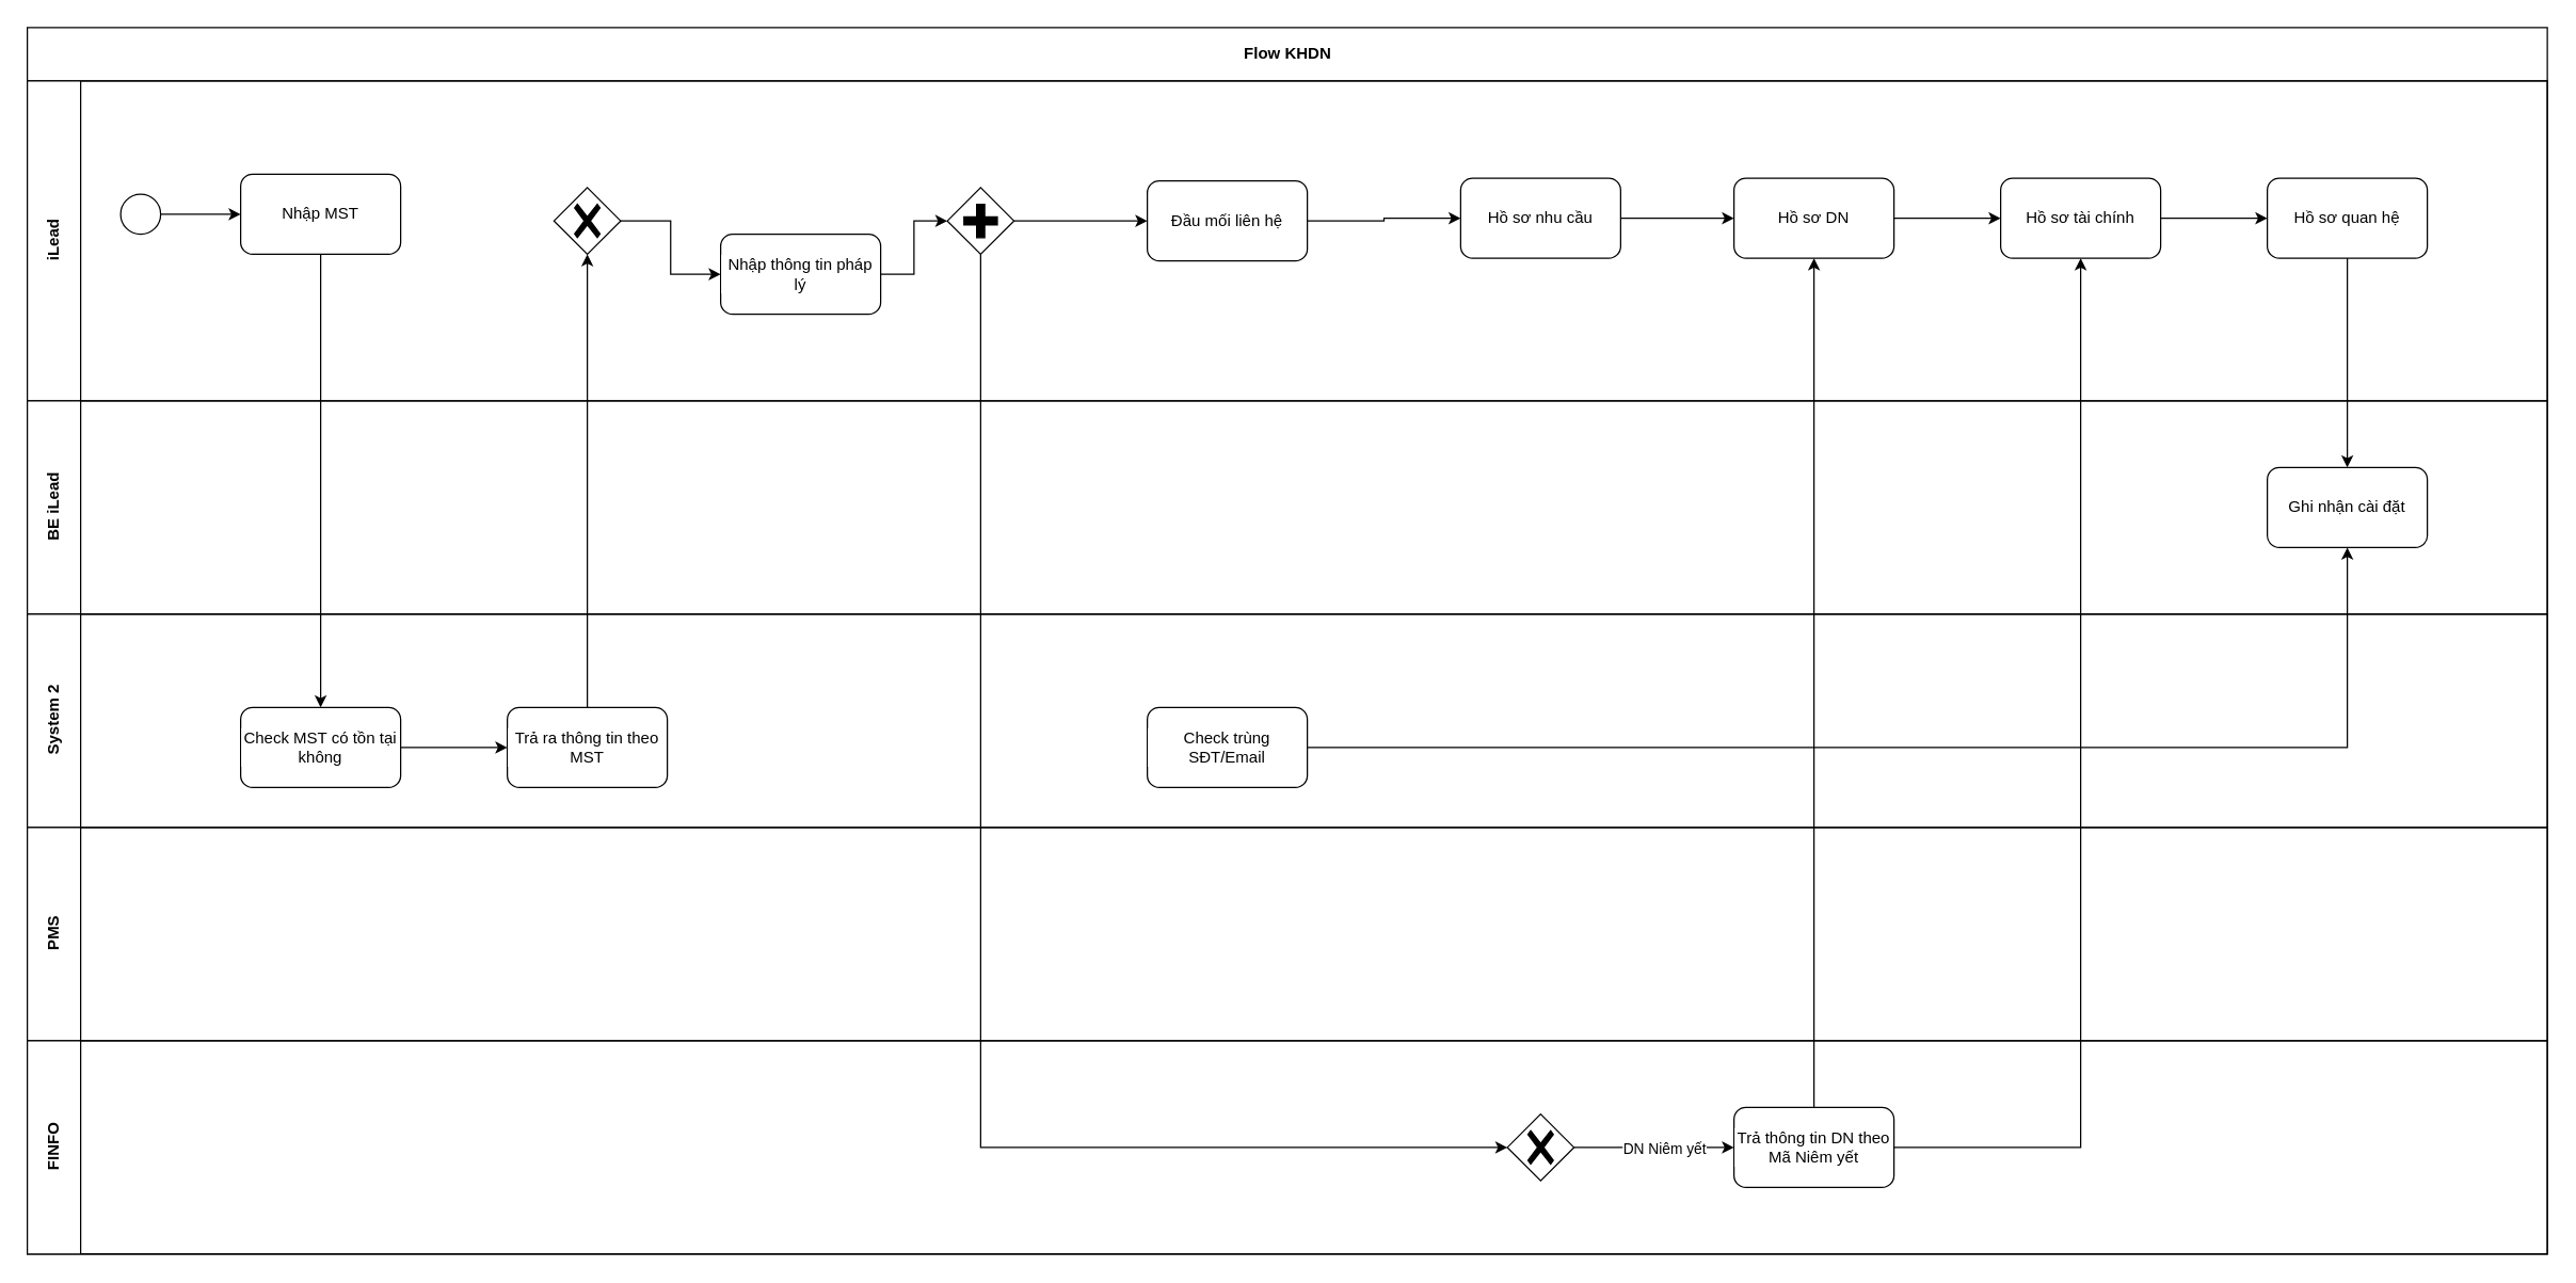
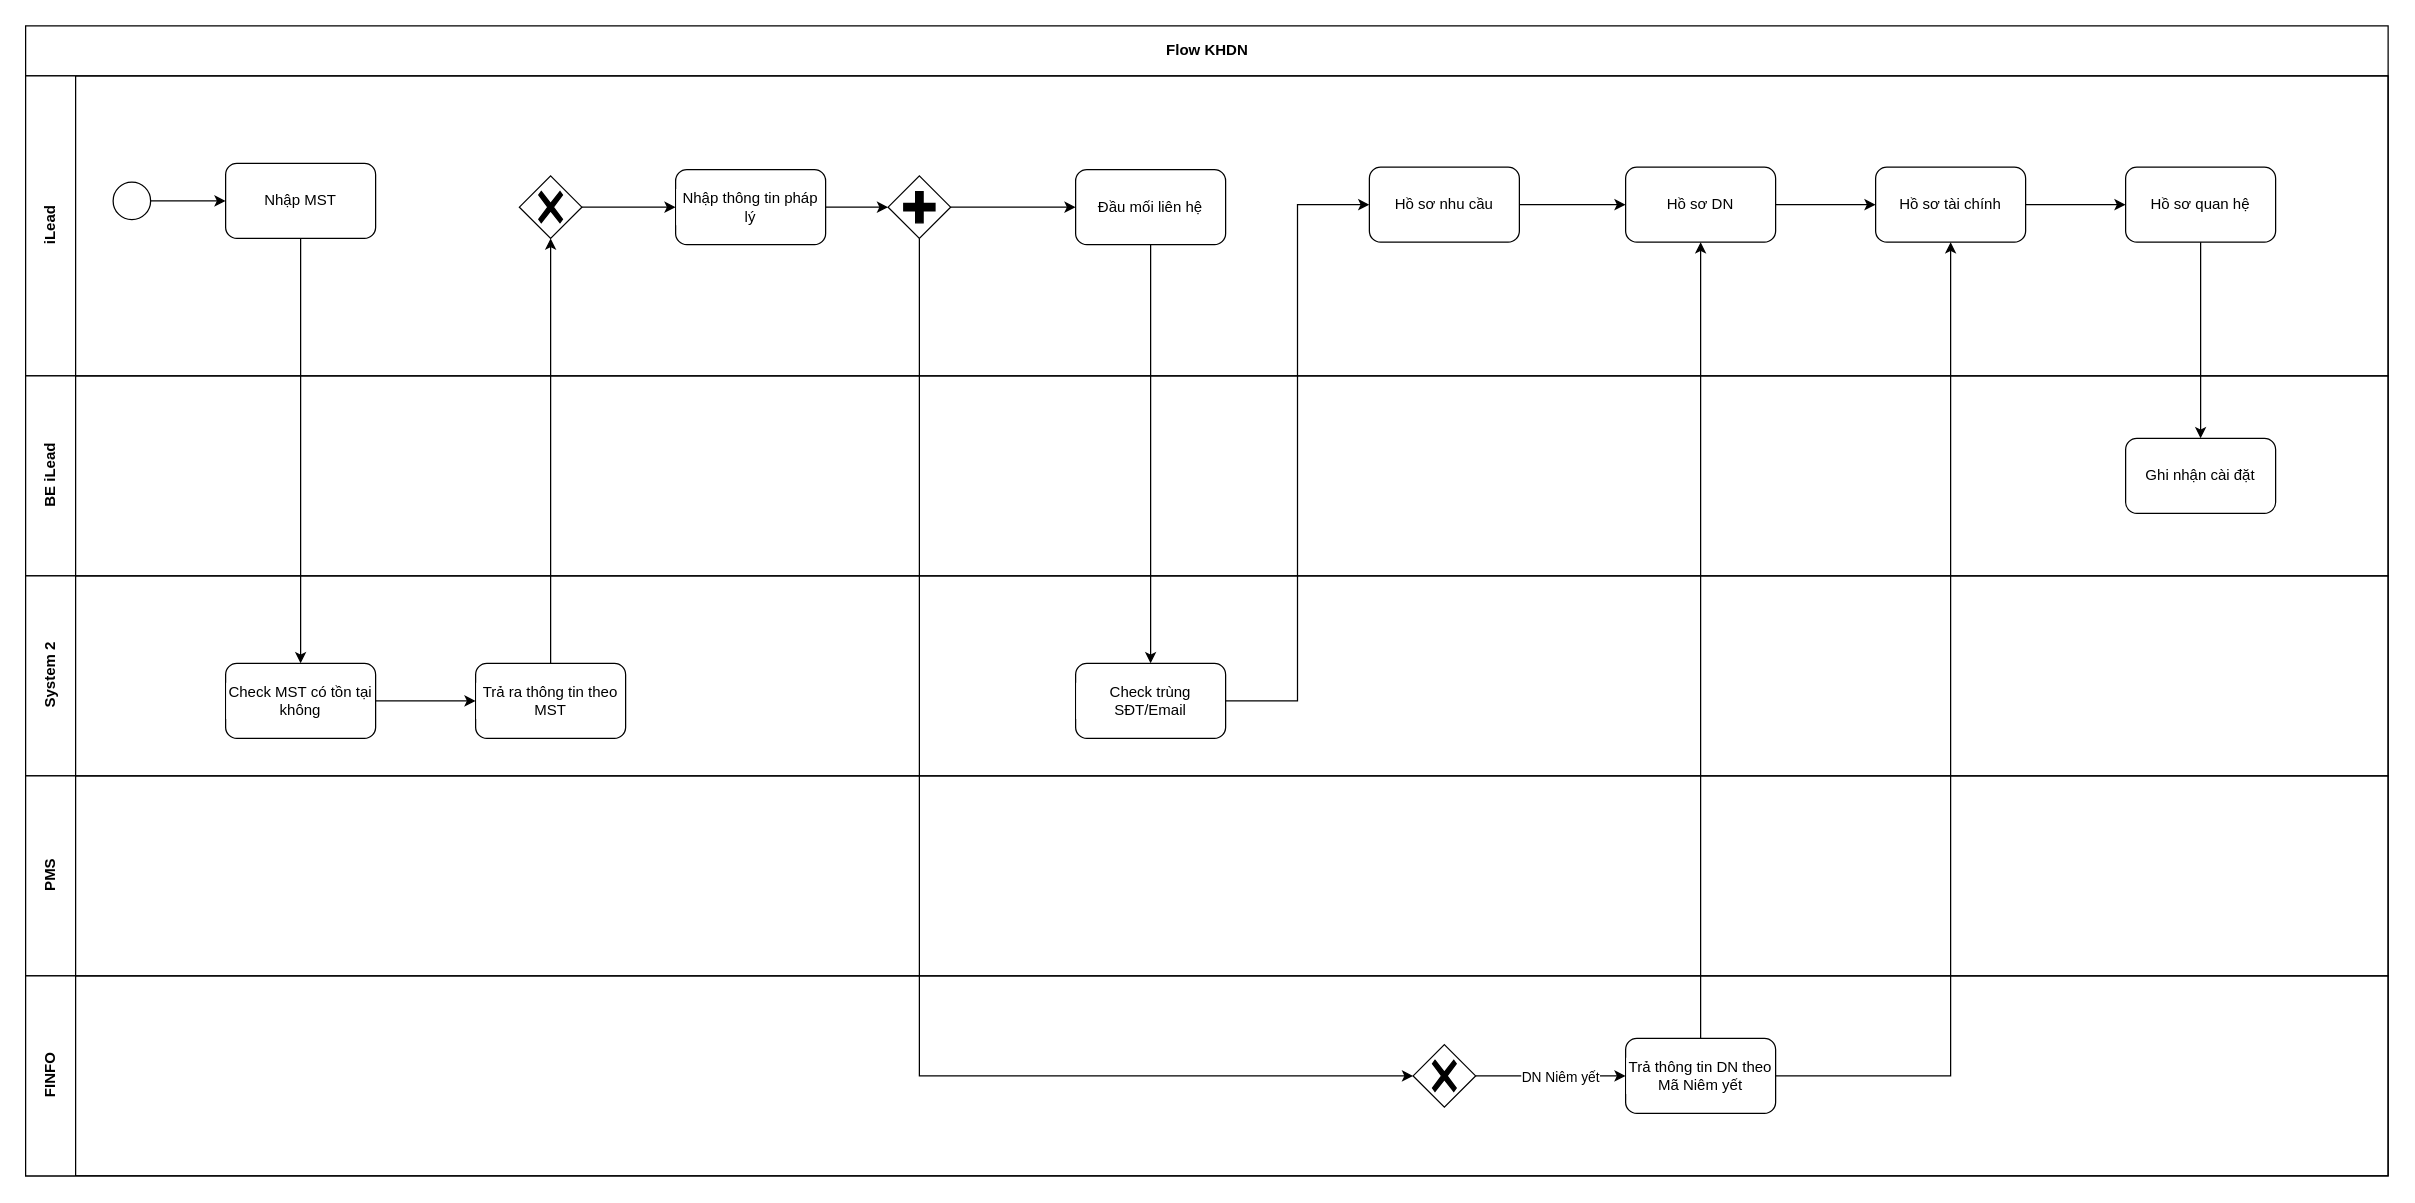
  <mxCell id="0" />
  <mxCell id="1" parent="0" />
  <mxCell id="2" value="Flow KHDN" style="swimlane;html=1;childLayout=stackLayout;resizeParent=1;resizeParentMax=0;horizontal=1;startSize=40;horizontalStack=0;" parent="1" vertex="1"><mxGeometry x="20" y="20" width="1890" height="920" as="geometry" /></mxCell>
  <mxCell id="3" value="iLead" style="swimlane;html=1;startSize=40;horizontal=0;" parent="2" vertex="1"><mxGeometry y="40" width="1890" height="240" as="geometry" /></mxCell>
  <mxCell id="4" value="" style="edgeStyle=orthogonalEdgeStyle;rounded=0;orthogonalLoop=1;jettySize=auto;html=1;" parent="3" source="5" target="6" edge="1"><mxGeometry relative="1" as="geometry" /></mxCell>
  <mxCell id="5" value="" style="points=[[0.145,0.145,0],[0.5,0,0],[0.855,0.145,0],[1,0.5,0],[0.855,0.855,0],[0.5,1,0],[0.145,0.855,0],[0,0.5,0]];shape=mxgraph.bpmn.event;html=1;verticalLabelPosition=bottom;labelBackgroundColor=#ffffff;verticalAlign=top;align=center;perimeter=ellipsePerimeter;outlineConnect=0;aspect=fixed;outline=standard;symbol=general;" parent="3" vertex="1"><mxGeometry x="70" y="85" width="30" height="30" as="geometry" /></mxCell>
  <mxCell id="6" value="Nhập MST" style="whiteSpace=wrap;html=1;verticalAlign=middle;labelBackgroundColor=#ffffff;rounded=1;" parent="3" vertex="1"><mxGeometry x="160" y="70" width="120" height="60" as="geometry" /></mxCell>
  <mxCell id="7" value="" style="edgeStyle=orthogonalEdgeStyle;rounded=0;orthogonalLoop=1;jettySize=auto;html=1;" edge="1" parent="3" source="8" target="10"><mxGeometry relative="1" as="geometry" /></mxCell>
  <mxCell id="8" value="" style="points=[[0.25,0.25,0],[0.5,0,0],[0.75,0.25,0],[1,0.5,0],[0.75,0.75,0],[0.5,1,0],[0.25,0.75,0],[0,0.5,0]];shape=mxgraph.bpmn.gateway2;html=1;verticalLabelPosition=bottom;labelBackgroundColor=#ffffff;verticalAlign=top;align=center;perimeter=rhombusPerimeter;outlineConnect=0;outline=none;symbol=none;gwType=exclusive;rounded=1;" vertex="1" parent="3"><mxGeometry x="395" y="80" width="50" height="50" as="geometry" /></mxCell>
  <mxCell id="9" style="edgeStyle=orthogonalEdgeStyle;rounded=0;orthogonalLoop=1;jettySize=auto;html=1;exitX=1;exitY=0.5;exitDx=0;exitDy=0;entryX=0;entryY=0.5;entryDx=0;entryDy=0;entryPerimeter=0;" edge="1" parent="3" source="10" target="17"><mxGeometry relative="1" as="geometry" /></mxCell>
- <mxCell id="10" value="Nhập thông tin pháp lý" style="whiteSpace=wrap;html=1;verticalAlign=middle;labelBackgroundColor=#ffffff;rounded=1;" vertex="1" parent="3"><mxGeometry x="520" y="115" width="120" height="60" as="geometry" /></mxCell>
+ <mxCell id="10" value="Nhập thông tin pháp lý" style="whiteSpace=wrap;html=1;verticalAlign=middle;labelBackgroundColor=#ffffff;rounded=1;" vertex="1" parent="3"><mxGeometry x="520" y="75" width="120" height="60" as="geometry" /></mxCell>
  <mxCell id="11" value="Đầu mối liên hệ" style="whiteSpace=wrap;html=1;verticalAlign=middle;labelBackgroundColor=#ffffff;rounded=1;" vertex="1" parent="3"><mxGeometry x="840" y="75" width="120" height="60" as="geometry" /></mxCell>
  <mxCell id="12" style="edgeStyle=orthogonalEdgeStyle;rounded=0;orthogonalLoop=1;jettySize=auto;html=1;exitX=1;exitY=0.5;exitDx=0;exitDy=0;" edge="1" parent="3" source="13" target="14"><mxGeometry relative="1" as="geometry" /></mxCell>
  <mxCell id="13" value="Hồ sơ nhu cầu" style="whiteSpace=wrap;html=1;verticalAlign=middle;labelBackgroundColor=#ffffff;rounded=1;" vertex="1" parent="3"><mxGeometry x="1075" y="73" width="120" height="60" as="geometry" /></mxCell>
  <mxCell id="14" value="Hồ sơ DN" style="whiteSpace=wrap;html=1;verticalAlign=middle;labelBackgroundColor=#ffffff;rounded=1;" vertex="1" parent="3"><mxGeometry x="1280" y="73" width="120" height="60" as="geometry" /></mxCell>
  <mxCell id="15" value="Hồ sơ quan hệ" style="whiteSpace=wrap;html=1;labelBackgroundColor=#ffffff;rounded=1;" vertex="1" parent="3"><mxGeometry x="1680" y="73" width="120" height="60" as="geometry" /></mxCell>
  <mxCell id="16" style="edgeStyle=orthogonalEdgeStyle;rounded=0;orthogonalLoop=1;jettySize=auto;html=1;exitX=1;exitY=0.5;exitDx=0;exitDy=0;exitPerimeter=0;" edge="1" parent="3" source="17" target="11"><mxGeometry relative="1" as="geometry" /></mxCell>
  <mxCell id="17" value="" style="points=[[0.25,0.25,0],[0.5,0,0],[0.75,0.25,0],[1,0.5,0],[0.75,0.75,0],[0.5,1,0],[0.25,0.75,0],[0,0.5,0]];shape=mxgraph.bpmn.gateway2;html=1;verticalLabelPosition=bottom;labelBackgroundColor=#ffffff;verticalAlign=top;align=center;perimeter=rhombusPerimeter;outlineConnect=0;outline=none;symbol=none;gwType=parallel;rounded=1;" vertex="1" parent="3"><mxGeometry x="690" y="80" width="50" height="50" as="geometry" /></mxCell>
  <mxCell id="18" value="BE iLead" style="swimlane;html=1;startSize=40;horizontal=0;" vertex="1" parent="2"><mxGeometry y="280" width="1890" height="160" as="geometry" /></mxCell>
  <mxCell id="19" value="Ghi nhận cài đặt" style="whiteSpace=wrap;html=1;labelBackgroundColor=#ffffff;rounded=1;" vertex="1" parent="18"><mxGeometry x="1680" y="50" width="120" height="60" as="geometry" /></mxCell>
  <mxCell id="20" value="System 2" style="swimlane;html=1;startSize=40;horizontal=0;" parent="2" vertex="1"><mxGeometry y="440" width="1890" height="160" as="geometry" /></mxCell>
  <mxCell id="21" value="" style="edgeStyle=orthogonalEdgeStyle;rounded=0;orthogonalLoop=1;jettySize=auto;html=1;" edge="1" parent="20" source="22" target="23"><mxGeometry relative="1" as="geometry" /></mxCell>
  <mxCell id="22" value="Check MST có tồn tại không" style="whiteSpace=wrap;html=1;verticalAlign=middle;labelBackgroundColor=#ffffff;rounded=1;" parent="20" vertex="1"><mxGeometry x="160" y="70" width="120" height="60" as="geometry" /></mxCell>
  <mxCell id="23" value="Trả ra thông tin theo MST" style="whiteSpace=wrap;html=1;labelBackgroundColor=#ffffff;rounded=1;" vertex="1" parent="20"><mxGeometry x="360" y="70" width="120" height="60" as="geometry" /></mxCell>
  <mxCell id="24" value="Check trùng SĐT/Email" style="whiteSpace=wrap;html=1;labelBackgroundColor=#ffffff;rounded=1;" vertex="1" parent="20"><mxGeometry x="840" y="70" width="120" height="60" as="geometry" /></mxCell>
  <mxCell id="25" value="PMS" style="swimlane;html=1;startSize=40;horizontal=0;" parent="2" vertex="1"><mxGeometry y="600" width="1890" height="160" as="geometry"><mxRectangle y="260" width="880" height="30" as="alternateBounds" /></mxGeometry></mxCell>
  <mxCell id="26" value="FINFO" style="swimlane;html=1;startSize=40;horizontal=0;" vertex="1" parent="2"><mxGeometry y="760" width="1890" height="160" as="geometry"><mxRectangle y="260" width="880" height="30" as="alternateBounds" /></mxGeometry></mxCell>
  <mxCell id="27" value="Trả thông tin DN theo Mã Niêm yết" style="whiteSpace=wrap;html=1;labelBackgroundColor=#ffffff;rounded=1;" vertex="1" parent="26"><mxGeometry x="1280" y="50" width="120" height="60" as="geometry" /></mxCell>
  <mxCell id="28" style="edgeStyle=orthogonalEdgeStyle;rounded=0;orthogonalLoop=1;jettySize=auto;html=1;exitX=1;exitY=0.5;exitDx=0;exitDy=0;exitPerimeter=0;entryX=0;entryY=0.5;entryDx=0;entryDy=0;" edge="1" parent="26" source="30" target="27"><mxGeometry relative="1" as="geometry" /></mxCell>
  <mxCell id="29" value="DN Niêm yết" style="edgeLabel;html=1;align=center;verticalAlign=middle;resizable=0;points=[];" vertex="1" connectable="0" parent="28"><mxGeometry x="0.116" relative="1" as="geometry"><mxPoint as="offset" /></mxGeometry></mxCell>
  <mxCell id="30" value="" style="points=[[0.25,0.25,0],[0.5,0,0],[0.75,0.25,0],[1,0.5,0],[0.75,0.75,0],[0.5,1,0],[0.25,0.75,0],[0,0.5,0]];shape=mxgraph.bpmn.gateway2;html=1;verticalLabelPosition=bottom;labelBackgroundColor=#ffffff;verticalAlign=top;align=center;perimeter=rhombusPerimeter;outlineConnect=0;outline=none;symbol=none;gwType=exclusive;rounded=1;" vertex="1" parent="26"><mxGeometry x="1110" y="55" width="50" height="50" as="geometry" /></mxCell>
  <mxCell id="31" value="" style="edgeStyle=orthogonalEdgeStyle;rounded=0;orthogonalLoop=1;jettySize=auto;html=1;" parent="2" source="6" target="22" edge="1"><mxGeometry relative="1" as="geometry" /></mxCell>
  <mxCell id="32" style="edgeStyle=orthogonalEdgeStyle;rounded=0;orthogonalLoop=1;jettySize=auto;html=1;exitX=0.5;exitY=0;exitDx=0;exitDy=0;entryX=0.5;entryY=1;entryDx=0;entryDy=0;entryPerimeter=0;" edge="1" parent="2" source="23" target="8"><mxGeometry relative="1" as="geometry" /></mxCell>
- <mxCell id="33" value="" style="edgeStyle=orthogonalEdgeStyle;rounded=0;orthogonalLoop=1;jettySize=auto;html=1;" edge="1" parent="2" source="11" target="13"><mxGeometry relative="1" as="geometry" /></mxCell>
- <mxCell id="34" style="edgeStyle=orthogonalEdgeStyle;rounded=0;orthogonalLoop=1;jettySize=auto;html=1;exitX=1;exitY=0.5;exitDx=0;exitDy=0;" edge="1" parent="2" source="24" target="19"><mxGeometry relative="1" as="geometry" /></mxCell>
+ <mxCell id="33" value="" style="edgeStyle=orthogonalEdgeStyle;rounded=0;orthogonalLoop=1;jettySize=auto;html=1;" edge="1" parent="2" source="11" target="24"><mxGeometry relative="1" as="geometry" /></mxCell>
+ <mxCell id="34" style="edgeStyle=orthogonalEdgeStyle;rounded=0;orthogonalLoop=1;jettySize=auto;html=1;exitX=1;exitY=0.5;exitDx=0;exitDy=0;entryX=0;entryY=0.5;entryDx=0;entryDy=0;" edge="1" parent="2" source="24" target="13"><mxGeometry relative="1" as="geometry" /></mxCell>
  <mxCell id="35" style="edgeStyle=orthogonalEdgeStyle;rounded=0;orthogonalLoop=1;jettySize=auto;html=1;exitX=0.5;exitY=0;exitDx=0;exitDy=0;entryX=0.5;entryY=1;entryDx=0;entryDy=0;" edge="1" parent="2" source="27" target="14"><mxGeometry relative="1" as="geometry" /></mxCell>
  <mxCell id="36" value="" style="edgeStyle=orthogonalEdgeStyle;rounded=0;orthogonalLoop=1;jettySize=auto;html=1;" edge="1" parent="2" source="15" target="19"><mxGeometry relative="1" as="geometry" /></mxCell>
  <mxCell id="37" style="edgeStyle=orthogonalEdgeStyle;rounded=0;orthogonalLoop=1;jettySize=auto;html=1;exitX=0.5;exitY=1;exitDx=0;exitDy=0;exitPerimeter=0;entryX=0;entryY=0.5;entryDx=0;entryDy=0;entryPerimeter=0;" edge="1" parent="2" source="17" target="30"><mxGeometry relative="1" as="geometry" /></mxCell>
  <mxCell id="38" value="" style="edgeStyle=orthogonalEdgeStyle;rounded=0;orthogonalLoop=1;jettySize=auto;html=1;" edge="1" parent="1" source="39" target="15"><mxGeometry relative="1" as="geometry" /></mxCell>
  <mxCell id="39" value="Hồ sơ tài chính" style="whiteSpace=wrap;html=1;labelBackgroundColor=#ffffff;rounded=1;" vertex="1" parent="1"><mxGeometry x="1500" y="133" width="120" height="60" as="geometry" /></mxCell>
  <mxCell id="40" value="" style="edgeStyle=orthogonalEdgeStyle;rounded=0;orthogonalLoop=1;jettySize=auto;html=1;" edge="1" parent="1" source="14" target="39"><mxGeometry relative="1" as="geometry" /></mxCell>
  <mxCell id="41" style="edgeStyle=orthogonalEdgeStyle;rounded=0;orthogonalLoop=1;jettySize=auto;html=1;exitX=1;exitY=0.5;exitDx=0;exitDy=0;entryX=0.5;entryY=1;entryDx=0;entryDy=0;" edge="1" parent="1" source="27" target="39"><mxGeometry relative="1" as="geometry" /></mxCell>
